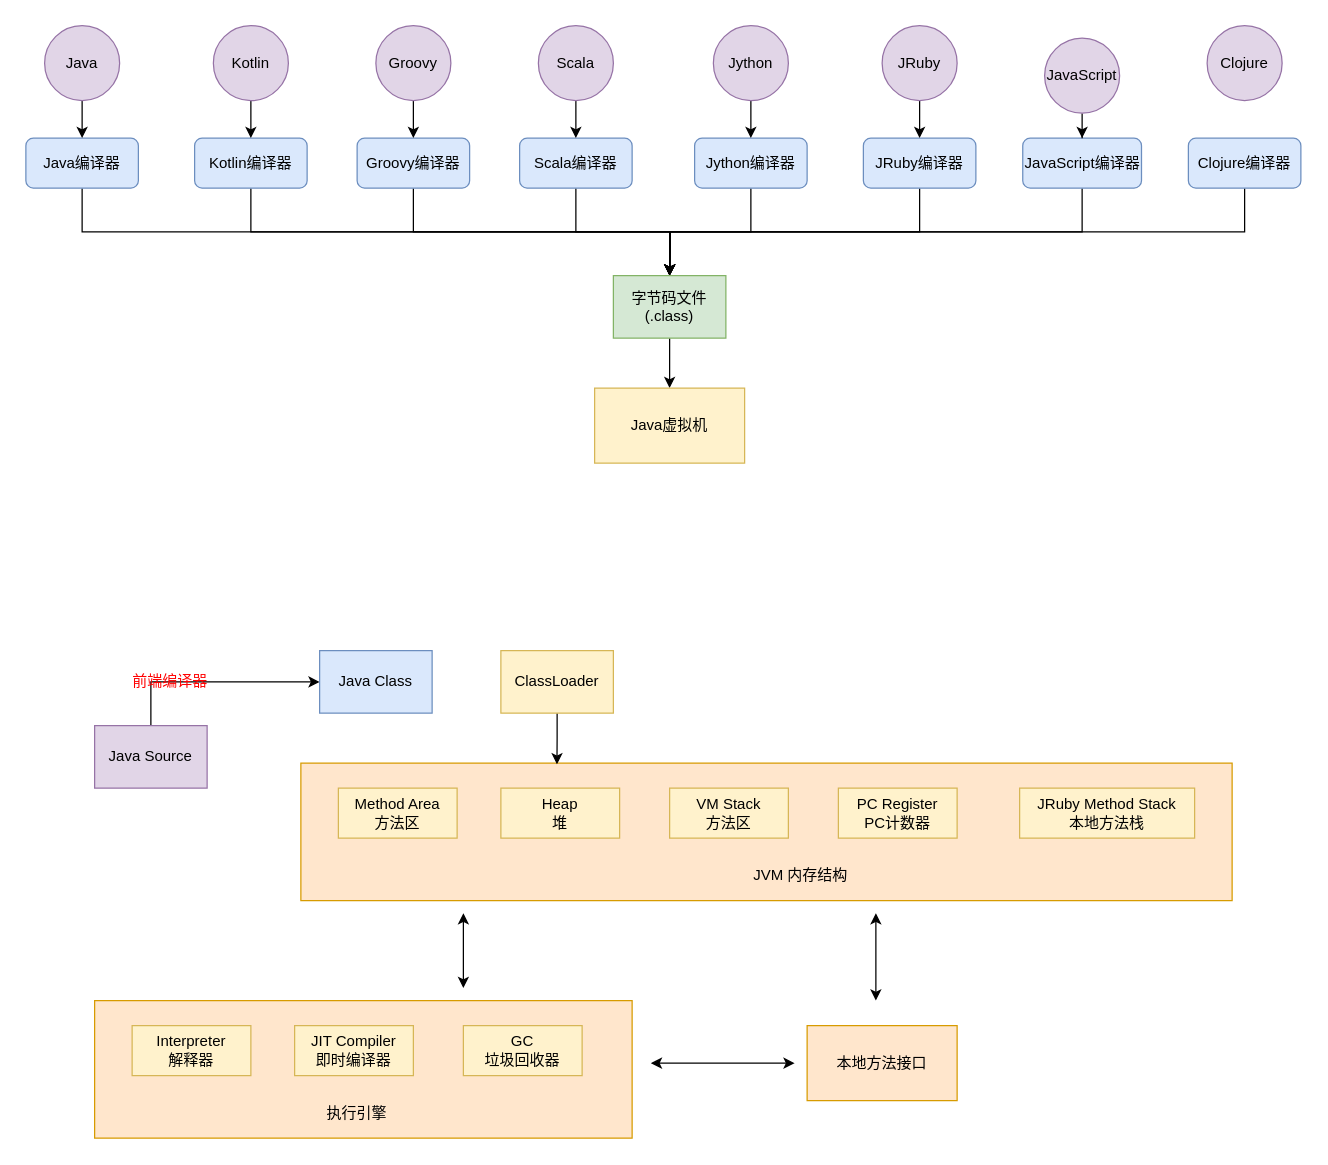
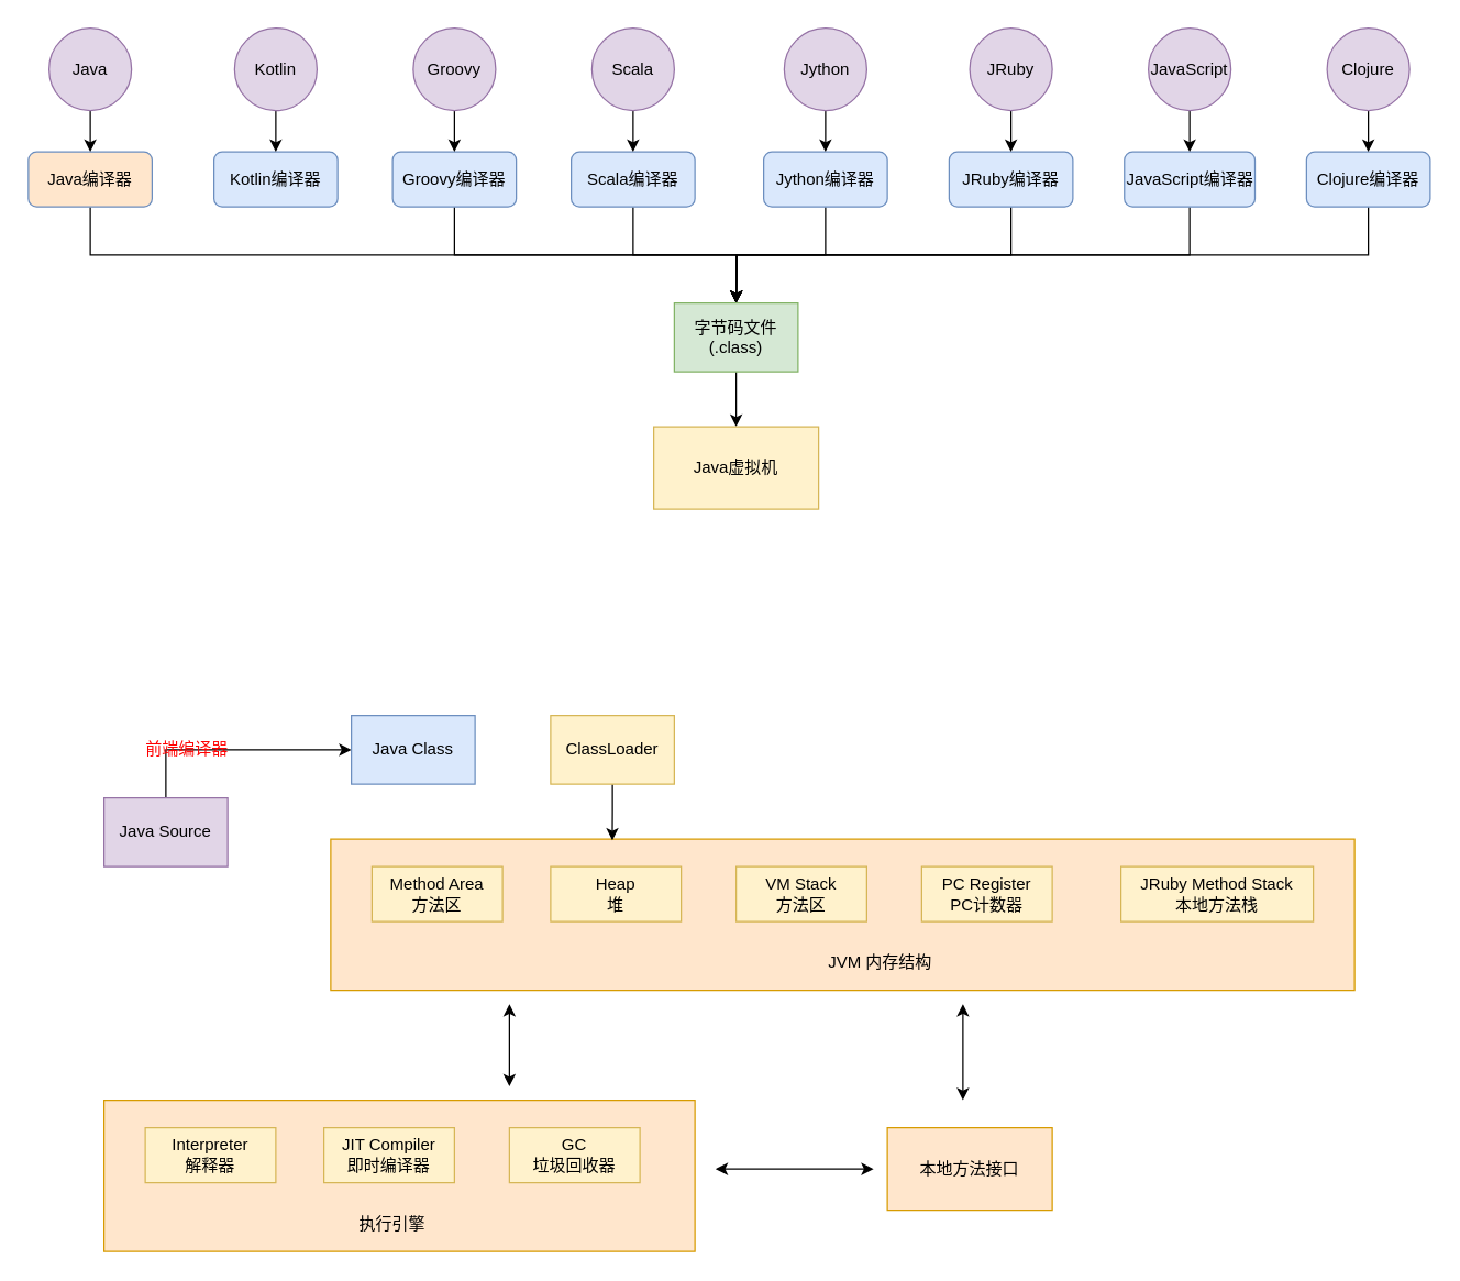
  <mxCell id="0" />
  <mxCell id="1" parent="0" />
  <mxCell id="2" value="" style="rounded=0;whiteSpace=wrap;html=1;fillColor=#ffe6cc;strokeColor=#d79b00;" vertex="1" parent="1"><mxGeometry x="240" y="610" width="745" height="110" as="geometry" /></mxCell>
  <mxCell id="3" style="edgeStyle=orthogonalEdgeStyle;rounded=0;orthogonalLoop=1;jettySize=auto;html=1;exitX=0.5;exitY=1;exitDx=0;exitDy=0;" edge="1" parent="1" source="4" target="36"><mxGeometry relative="1" as="geometry" /></mxCell>
- <mxCell id="4" value="Java编译器" style="rounded=1;whiteSpace=wrap;html=1;fillColor=#dae8fc;strokeColor=#6c8ebf;" vertex="1" parent="1"><mxGeometry x="20" y="110" width="90" height="40" as="geometry" /></mxCell>
+ <mxCell id="4" value="Java编译器" style="rounded=1;whiteSpace=wrap;html=1;fillColor=#ffe6cc;strokeColor=#6c8ebf;" vertex="1" parent="1"><mxGeometry x="20" y="110" width="90" height="40" as="geometry" /></mxCell>
  <mxCell id="5" value="" style="edgeStyle=orthogonalEdgeStyle;rounded=0;orthogonalLoop=1;jettySize=auto;html=1;" edge="1" parent="1" source="6" target="4"><mxGeometry relative="1" as="geometry" /></mxCell>
  <mxCell id="6" value="Java" style="ellipse;whiteSpace=wrap;html=1;aspect=fixed;fillColor=#e1d5e7;strokeColor=#9673a6;" vertex="1" parent="1"><mxGeometry x="35" y="20" width="60" height="60" as="geometry" /></mxCell>
- <mxCell id="7" style="edgeStyle=orthogonalEdgeStyle;rounded=0;orthogonalLoop=1;jettySize=auto;html=1;exitX=0.5;exitY=1;exitDx=0;exitDy=0;entryX=0.5;entryY=0;entryDx=0;entryDy=0;" edge="1" parent="1" source="8" target="36"><mxGeometry relative="1" as="geometry" /></mxCell>
  <mxCell id="8" value="Kotlin编译器" style="rounded=1;whiteSpace=wrap;html=1;fillColor=#dae8fc;strokeColor=#6c8ebf;" vertex="1" parent="1"><mxGeometry x="155" y="110" width="90" height="40" as="geometry" /></mxCell>
  <mxCell id="9" value="" style="edgeStyle=orthogonalEdgeStyle;rounded=0;orthogonalLoop=1;jettySize=auto;html=1;" edge="1" parent="1" source="10" target="8"><mxGeometry relative="1" as="geometry" /></mxCell>
  <mxCell id="10" value="Kotlin" style="ellipse;whiteSpace=wrap;html=1;aspect=fixed;fillColor=#e1d5e7;strokeColor=#9673a6;" vertex="1" parent="1"><mxGeometry x="170" y="20" width="60" height="60" as="geometry" /></mxCell>
  <mxCell id="11" style="edgeStyle=orthogonalEdgeStyle;rounded=0;orthogonalLoop=1;jettySize=auto;html=1;exitX=0.5;exitY=1;exitDx=0;exitDy=0;" edge="1" parent="1" source="12"><mxGeometry relative="1" as="geometry"><mxPoint x="535" y="220" as="targetPoint" /></mxGeometry></mxCell>
  <mxCell id="12" value="Groovy编译器" style="rounded=1;whiteSpace=wrap;html=1;fillColor=#dae8fc;strokeColor=#6c8ebf;" vertex="1" parent="1"><mxGeometry x="285" y="110" width="90" height="40" as="geometry" /></mxCell>
  <mxCell id="13" value="" style="edgeStyle=orthogonalEdgeStyle;rounded=0;orthogonalLoop=1;jettySize=auto;html=1;" edge="1" parent="1" source="14" target="12"><mxGeometry relative="1" as="geometry" /></mxCell>
  <mxCell id="14" value="Groovy" style="ellipse;whiteSpace=wrap;html=1;aspect=fixed;fillColor=#e1d5e7;strokeColor=#9673a6;" vertex="1" parent="1"><mxGeometry x="300" y="20" width="60" height="60" as="geometry" /></mxCell>
  <mxCell id="15" style="edgeStyle=orthogonalEdgeStyle;rounded=0;orthogonalLoop=1;jettySize=auto;html=1;exitX=0.5;exitY=1;exitDx=0;exitDy=0;" edge="1" parent="1" source="16"><mxGeometry relative="1" as="geometry"><mxPoint x="535" y="220" as="targetPoint" /></mxGeometry></mxCell>
  <mxCell id="16" value="Scala编译器" style="rounded=1;whiteSpace=wrap;html=1;fillColor=#dae8fc;strokeColor=#6c8ebf;" vertex="1" parent="1"><mxGeometry x="415" y="110" width="90" height="40" as="geometry" /></mxCell>
  <mxCell id="17" value="" style="edgeStyle=orthogonalEdgeStyle;rounded=0;orthogonalLoop=1;jettySize=auto;html=1;" edge="1" parent="1" source="18" target="16"><mxGeometry relative="1" as="geometry" /></mxCell>
  <mxCell id="18" value="Scala" style="ellipse;whiteSpace=wrap;html=1;aspect=fixed;fillColor=#e1d5e7;strokeColor=#9673a6;" vertex="1" parent="1"><mxGeometry x="430" y="20" width="60" height="60" as="geometry" /></mxCell>
  <mxCell id="19" style="edgeStyle=orthogonalEdgeStyle;rounded=0;orthogonalLoop=1;jettySize=auto;html=1;exitX=0.5;exitY=1;exitDx=0;exitDy=0;entryX=0.5;entryY=0;entryDx=0;entryDy=0;" edge="1" parent="1" source="20" target="36"><mxGeometry relative="1" as="geometry" /></mxCell>
  <mxCell id="20" value="Jython编译器" style="rounded=1;whiteSpace=wrap;html=1;fillColor=#dae8fc;strokeColor=#6c8ebf;" vertex="1" parent="1"><mxGeometry x="555" y="110" width="90" height="40" as="geometry" /></mxCell>
  <mxCell id="21" value="" style="edgeStyle=orthogonalEdgeStyle;rounded=0;orthogonalLoop=1;jettySize=auto;html=1;" edge="1" parent="1" source="22" target="20"><mxGeometry relative="1" as="geometry" /></mxCell>
  <mxCell id="22" value="Jython" style="ellipse;whiteSpace=wrap;html=1;aspect=fixed;fillColor=#e1d5e7;strokeColor=#9673a6;" vertex="1" parent="1"><mxGeometry x="570" y="20" width="60" height="60" as="geometry" /></mxCell>
  <mxCell id="23" style="edgeStyle=orthogonalEdgeStyle;rounded=0;orthogonalLoop=1;jettySize=auto;html=1;exitX=0.5;exitY=1;exitDx=0;exitDy=0;" edge="1" parent="1" source="24"><mxGeometry relative="1" as="geometry"><mxPoint x="535" y="220" as="targetPoint" /></mxGeometry></mxCell>
  <mxCell id="24" value="JRuby编译器" style="rounded=1;whiteSpace=wrap;html=1;fillColor=#dae8fc;strokeColor=#6c8ebf;" vertex="1" parent="1"><mxGeometry x="690" y="110" width="90" height="40" as="geometry" /></mxCell>
  <mxCell id="25" value="" style="edgeStyle=orthogonalEdgeStyle;rounded=0;orthogonalLoop=1;jettySize=auto;html=1;" edge="1" parent="1" source="26" target="24"><mxGeometry relative="1" as="geometry" /></mxCell>
  <mxCell id="26" value="JRuby" style="ellipse;whiteSpace=wrap;html=1;aspect=fixed;fillColor=#e1d5e7;strokeColor=#9673a6;" vertex="1" parent="1"><mxGeometry x="705" y="20" width="60" height="60" as="geometry" /></mxCell>
  <mxCell id="27" style="edgeStyle=orthogonalEdgeStyle;rounded=0;orthogonalLoop=1;jettySize=auto;html=1;exitX=0.5;exitY=1;exitDx=0;exitDy=0;" edge="1" parent="1" source="28"><mxGeometry relative="1" as="geometry"><mxPoint x="535" y="220" as="targetPoint" /></mxGeometry></mxCell>
  <mxCell id="28" value="JavaScript编译器" style="rounded=1;whiteSpace=wrap;html=1;fillColor=#dae8fc;strokeColor=#6c8ebf;" vertex="1" parent="1"><mxGeometry x="817.5" y="110" width="95" height="40" as="geometry" /></mxCell>
  <mxCell id="29" value="" style="edgeStyle=orthogonalEdgeStyle;rounded=0;orthogonalLoop=1;jettySize=auto;html=1;" edge="1" parent="1" source="30" target="28"><mxGeometry relative="1" as="geometry" /></mxCell>
- <mxCell id="30" value="JavaScript" style="ellipse;whiteSpace=wrap;html=1;aspect=fixed;fillColor=#e1d5e7;strokeColor=#9673a6;" vertex="1" parent="1"><mxGeometry x="835" y="30" width="60" height="60" as="geometry" /></mxCell>
+ <mxCell id="30" value="JavaScript" style="ellipse;whiteSpace=wrap;html=1;aspect=fixed;fillColor=#e1d5e7;strokeColor=#9673a6;" vertex="1" parent="1"><mxGeometry x="835" y="20" width="60" height="60" as="geometry" /></mxCell>
  <mxCell id="31" style="edgeStyle=orthogonalEdgeStyle;rounded=0;orthogonalLoop=1;jettySize=auto;html=1;exitX=0.5;exitY=1;exitDx=0;exitDy=0;entryX=0.5;entryY=0;entryDx=0;entryDy=0;" edge="1" parent="1" source="32" target="36"><mxGeometry relative="1" as="geometry" /></mxCell>
  <mxCell id="32" value="Clojure编译器" style="rounded=1;whiteSpace=wrap;html=1;fillColor=#dae8fc;strokeColor=#6c8ebf;" vertex="1" parent="1"><mxGeometry x="950" y="110" width="90" height="40" as="geometry" /></mxCell>
+ <mxCell id="33" value="" style="edgeStyle=orthogonalEdgeStyle;rounded=0;orthogonalLoop=1;jettySize=auto;html=1;" edge="1" parent="1" source="34" target="32"><mxGeometry relative="1" as="geometry" /></mxCell>
  <mxCell id="34" value="Clojure" style="ellipse;whiteSpace=wrap;html=1;aspect=fixed;fillColor=#e1d5e7;strokeColor=#9673a6;" vertex="1" parent="1"><mxGeometry x="965" y="20" width="60" height="60" as="geometry" /></mxCell>
  <mxCell id="35" value="" style="edgeStyle=orthogonalEdgeStyle;rounded=0;orthogonalLoop=1;jettySize=auto;html=1;" edge="1" parent="1" source="36" target="37"><mxGeometry relative="1" as="geometry" /></mxCell>
  <mxCell id="36" value="字节码文件&lt;br&gt;(.class)" style="rounded=0;whiteSpace=wrap;html=1;fillColor=#d5e8d4;strokeColor=#82b366;" vertex="1" parent="1"><mxGeometry x="490" y="220" width="90" height="50" as="geometry" /></mxCell>
  <mxCell id="37" value="Java虚拟机" style="whiteSpace=wrap;html=1;rounded=0;fillColor=#fff2cc;strokeColor=#d6b656;" vertex="1" parent="1"><mxGeometry x="475" y="310" width="120" height="60" as="geometry" /></mxCell>
  <mxCell id="38" style="edgeStyle=orthogonalEdgeStyle;rounded=0;orthogonalLoop=1;jettySize=auto;html=1;exitX=0.5;exitY=0;exitDx=0;exitDy=0;entryX=0;entryY=0.5;entryDx=0;entryDy=0;" edge="1" parent="1" source="39" target="40"><mxGeometry relative="1" as="geometry" /></mxCell>
  <mxCell id="39" value="Java Source" style="rounded=0;whiteSpace=wrap;html=1;fillColor=#e1d5e7;strokeColor=#9673a6;" vertex="1" parent="1"><mxGeometry x="75" y="580" width="90" height="50" as="geometry" /></mxCell>
  <mxCell id="40" value="Java Class" style="rounded=0;whiteSpace=wrap;html=1;fillColor=#dae8fc;strokeColor=#6c8ebf;" vertex="1" parent="1"><mxGeometry x="255" y="520" width="90" height="50" as="geometry" /></mxCell>
  <mxCell id="41" style="edgeStyle=orthogonalEdgeStyle;rounded=0;orthogonalLoop=1;jettySize=auto;html=1;exitX=0.5;exitY=1;exitDx=0;exitDy=0;entryX=0.275;entryY=0.009;entryDx=0;entryDy=0;entryPerimeter=0;" edge="1" parent="1" source="42" target="2"><mxGeometry relative="1" as="geometry" /></mxCell>
  <mxCell id="42" value="ClassLoader" style="rounded=0;whiteSpace=wrap;html=1;fillColor=#fff2cc;strokeColor=#d6b656;" vertex="1" parent="1"><mxGeometry x="400" y="520" width="90" height="50" as="geometry" /></mxCell>
  <mxCell id="43" value="&lt;font color=&quot;#ff0000&quot;&gt;前端编译器&lt;/font&gt;" style="text;html=1;align=center;verticalAlign=middle;resizable=0;points=[];autosize=1;" vertex="1" parent="1"><mxGeometry x="95" y="535" width="80" height="20" as="geometry" /></mxCell>
  <mxCell id="44" value="Method Area&lt;br&gt;方法区" style="rounded=0;whiteSpace=wrap;html=1;fillColor=#fff2cc;strokeColor=#d6b656;" vertex="1" parent="1"><mxGeometry x="270" y="630" width="95" height="40" as="geometry" /></mxCell>
  <mxCell id="45" value="Heap&lt;br&gt;堆" style="rounded=0;whiteSpace=wrap;html=1;fillColor=#fff2cc;strokeColor=#d6b656;" vertex="1" parent="1"><mxGeometry x="400" y="630" width="95" height="40" as="geometry" /></mxCell>
  <mxCell id="46" value="VM Stack&lt;br&gt;方法区" style="rounded=0;whiteSpace=wrap;html=1;fillColor=#fff2cc;strokeColor=#d6b656;" vertex="1" parent="1"><mxGeometry x="535" y="630" width="95" height="40" as="geometry" /></mxCell>
  <mxCell id="47" value="PC Register&lt;br&gt;PC计数器" style="rounded=0;whiteSpace=wrap;html=1;fillColor=#fff2cc;strokeColor=#d6b656;" vertex="1" parent="1"><mxGeometry x="670" y="630" width="95" height="40" as="geometry" /></mxCell>
  <mxCell id="48" value="JRuby Method Stack&lt;br&gt;本地方法栈" style="rounded=0;whiteSpace=wrap;html=1;fillColor=#fff2cc;strokeColor=#d6b656;" vertex="1" parent="1"><mxGeometry x="815" y="630" width="140" height="40" as="geometry" /></mxCell>
  <mxCell id="49" value="JVM 内存结构" style="text;html=1;strokeColor=none;fillColor=none;align=center;verticalAlign=middle;whiteSpace=wrap;rounded=0;" vertex="1" parent="1"><mxGeometry x="595" y="690" width="90" height="20" as="geometry" /></mxCell>
  <mxCell id="50" value="" style="rounded=0;whiteSpace=wrap;html=1;fillColor=#ffe6cc;strokeColor=#d79b00;" vertex="1" parent="1"><mxGeometry x="75" y="800" width="430" height="110" as="geometry" /></mxCell>
  <mxCell id="51" value="Interpreter&lt;br&gt;解释器" style="rounded=0;whiteSpace=wrap;html=1;fillColor=#fff2cc;strokeColor=#d6b656;" vertex="1" parent="1"><mxGeometry x="105" y="820" width="95" height="40" as="geometry" /></mxCell>
  <mxCell id="52" value="JIT Compiler&lt;br&gt;即时编译器" style="rounded=0;whiteSpace=wrap;html=1;fillColor=#fff2cc;strokeColor=#d6b656;" vertex="1" parent="1"><mxGeometry x="235" y="820" width="95" height="40" as="geometry" /></mxCell>
  <mxCell id="53" value="GC&lt;br&gt;垃圾回收器" style="rounded=0;whiteSpace=wrap;html=1;fillColor=#fff2cc;strokeColor=#d6b656;" vertex="1" parent="1"><mxGeometry x="370" y="820" width="95" height="40" as="geometry" /></mxCell>
  <mxCell id="54" value="执行引擎" style="text;html=1;strokeColor=none;fillColor=none;align=center;verticalAlign=middle;whiteSpace=wrap;rounded=0;" vertex="1" parent="1"><mxGeometry x="240" y="880" width="90" height="20" as="geometry" /></mxCell>
  <mxCell id="55" value="本地方法接口" style="rounded=0;whiteSpace=wrap;html=1;fillColor=#ffe6cc;strokeColor=#d79b00;" vertex="1" parent="1"><mxGeometry x="645" y="820" width="120" height="60" as="geometry" /></mxCell>
  <mxCell id="56" value="" style="endArrow=classic;startArrow=classic;html=1;" edge="1" parent="1"><mxGeometry width="50" height="50" relative="1" as="geometry"><mxPoint x="520" y="850" as="sourcePoint" /><mxPoint x="635" y="850" as="targetPoint" /></mxGeometry></mxCell>
  <mxCell id="57" value="" style="endArrow=classic;startArrow=classic;html=1;" edge="1" parent="1"><mxGeometry width="50" height="50" relative="1" as="geometry"><mxPoint x="370" y="790" as="sourcePoint" /><mxPoint x="370" y="730" as="targetPoint" /></mxGeometry></mxCell>
  <mxCell id="58" value="" style="endArrow=classic;startArrow=classic;html=1;" edge="1" parent="1"><mxGeometry width="50" height="50" relative="1" as="geometry"><mxPoint x="700" y="800" as="sourcePoint" /><mxPoint x="700" y="730" as="targetPoint" /></mxGeometry></mxCell>
